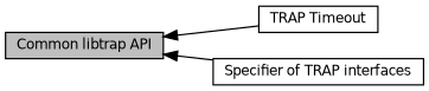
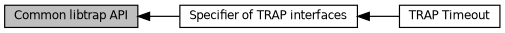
  digraph {
    rankdir=LR
    node [color=black fillcolor=white fontname=Helvetica fontsize=10 shape=record style=filled]
    edge [dir=back fontname=Helvetica fontsize=10 labelfontname=Helvetica labelfontsize=10 shape=plaintext style=solid]
    n1 [height=0.2 label="TRAP Timeout" width=0.4]
    n2 [fillcolor=grey75 fontcolor=black height=0.2 label="Common libtrap API" width=0.4]
    n3 [height=0.2 label="Specifier of TRAP interfaces" width=0.4]
-   n2 -> n1
+   n3 -> n1
    n2 -> n3
  }
